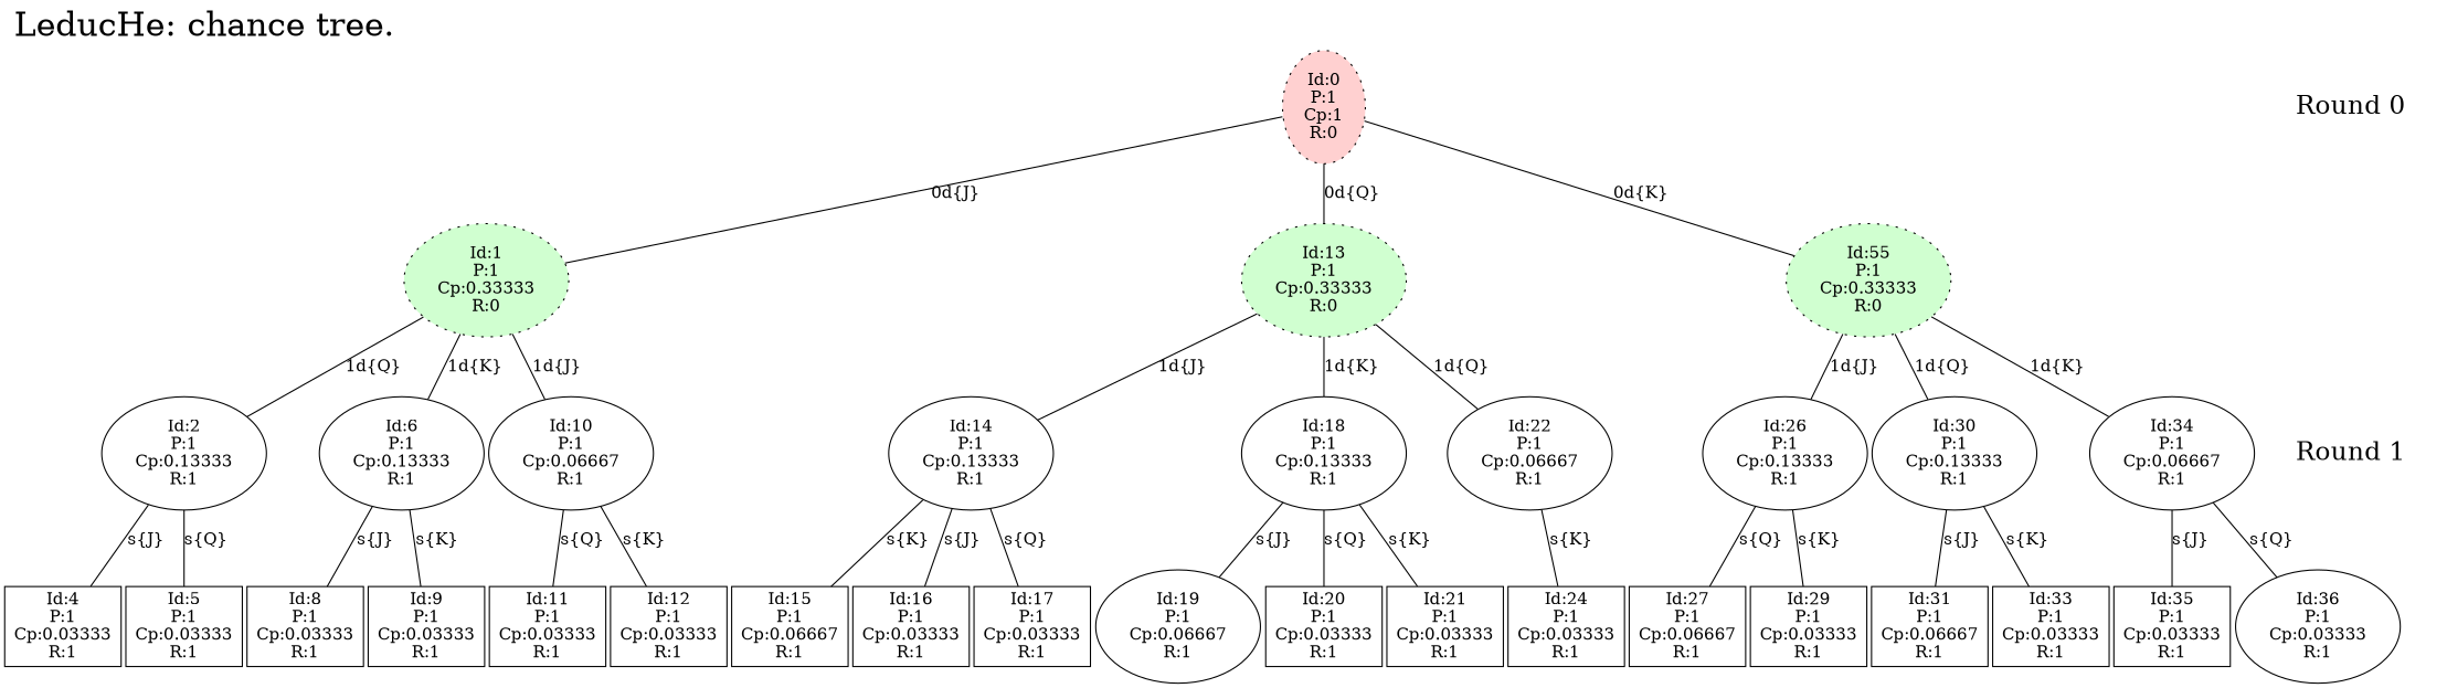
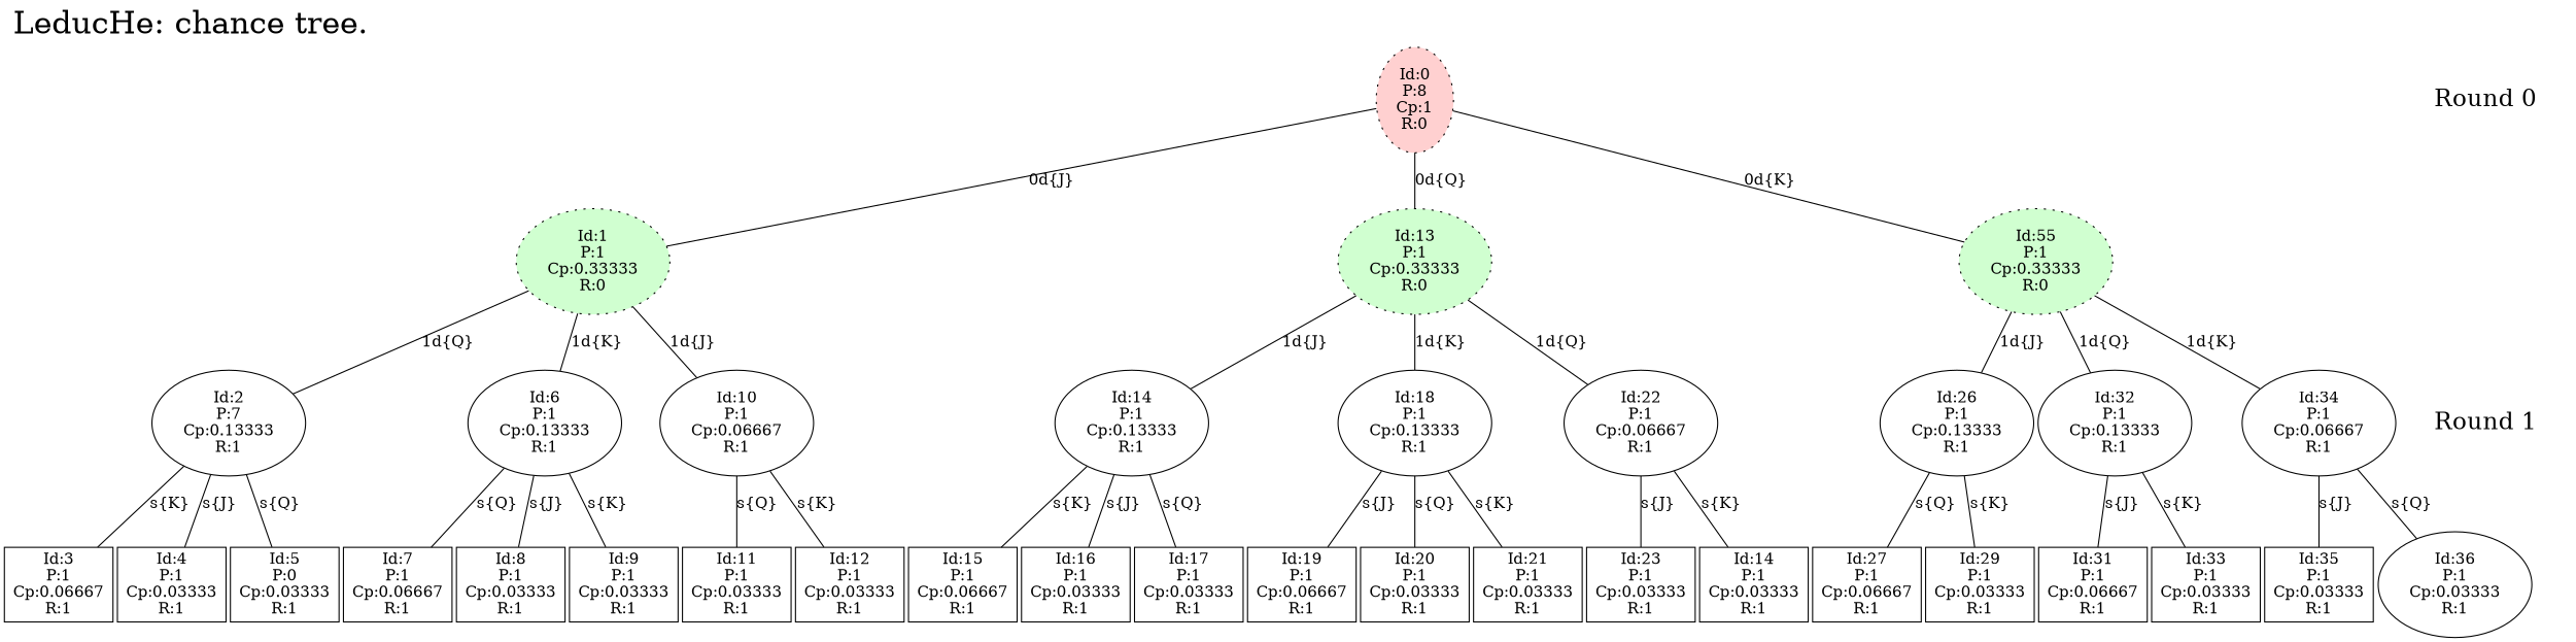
  digraph {
    fontsize=28
    label="LeducHe: chance tree."
    labeljust=l
    labelloc=t
    nodesep=0.05
    node [fillcolor="#FFFFFF" shape=box style=filled]
    edge [arrowhead=none]
-   n1 [label="Id:2\nP:1\nCp:0.13333\nR:1" shape=ellipse]
+   n1 [label="Id:2\nP:7\nCp:0.13333\nR:1" shape=ellipse]
    n2 [fontsize=22 label="Round 1" peripheries=0 style=bold fillcolor="" shape=""]
    n3 [label="Id:6\nP:1\nCp:0.13333\nR:1" shape=ellipse]
    n4 [label="Id:10\nP:1\nCp:0.06667\nR:1" shape=ellipse]
    n5 [label="Id:14\nP:1\nCp:0.13333\nR:1" shape=ellipse]
    n6 [label="Id:18\nP:1\nCp:0.13333\nR:1" shape=ellipse]
    n7 [label="Id:22\nP:1\nCp:0.06667\nR:1" shape=ellipse]
    n8 [label="Id:26\nP:1\nCp:0.13333\nR:1" shape=ellipse]
-   n9 [label="Id:30\nP:1\nCp:0.13333\nR:1" shape=ellipse]
+   n9 [label="Id:32\nP:1\nCp:0.13333\nR:1" shape=ellipse]
    n10 [label="Id:34\nP:1\nCp:0.06667\nR:1" shape=ellipse]
-   n11 [fillcolor="#FFD0D0" label="Id:0\nP:1\nCp:1\nR:0" shape=ellipse style="filled, dotted"]
+   n11 [fillcolor="#FFD0D0" label="Id:0\nP:8\nCp:1\nR:0" shape=ellipse style="filled, dotted"]
    n12 [fontsize=22 label="Round 0" peripheries=0 style=bold fillcolor="" shape=""]
+   n13 [label="Id:3\nP:1\nCp:0.06667\nR:1"]
    n14 [label="Id:4\nP:1\nCp:0.03333\nR:1"]
-   n15 [label="Id:5\nP:1\nCp:0.03333\nR:1"]
+   n15 [label="Id:5\nP:0\nCp:0.03333\nR:1"]
+   n16 [label="Id:7\nP:1\nCp:0.06667\nR:1"]
    n17 [label="Id:8\nP:1\nCp:0.03333\nR:1"]
    n18 [label="Id:9\nP:1\nCp:0.03333\nR:1"]
    n19 [label="Id:11\nP:1\nCp:0.03333\nR:1"]
    n20 [label="Id:12\nP:1\nCp:0.03333\nR:1"]
    n21 [label="Id:15\nP:1\nCp:0.06667\nR:1"]
    n22 [label="Id:16\nP:1\nCp:0.03333\nR:1"]
    n23 [label="Id:17\nP:1\nCp:0.03333\nR:1"]
-   n24 [label="Id:19\nP:1\nCp:0.06667\nR:1" shape=ellipse]
+   n24 [label="Id:19\nP:1\nCp:0.06667\nR:1"]
    n25 [label="Id:20\nP:1\nCp:0.03333\nR:1"]
    n26 [label="Id:21\nP:1\nCp:0.03333\nR:1"]
-   n28 [label="Id:24\nP:1\nCp:0.03333\nR:1"]
+   n27 [label="Id:23\nP:1\nCp:0.03333\nR:1"]
+   n28 [label="Id:14\nP:1\nCp:0.03333\nR:1"]
    n29 [label="Id:27\nP:1\nCp:0.06667\nR:1"]
    n30 [label="Id:29\nP:1\nCp:0.03333\nR:1"]
    n31 [label="Id:31\nP:1\nCp:0.06667\nR:1"]
    n32 [label="Id:33\nP:1\nCp:0.03333\nR:1"]
    n33 [label="Id:35\nP:1\nCp:0.03333\nR:1"]
    n34 [label="Id:36\nP:1\nCp:0.03333\nR:1" shape=ellipse]
    n35 [fillcolor="#D0FFD0" label="Id:1\nP:1\nCp:0.33333\nR:0" shape=ellipse style="filled, dotted"]
    n36 [fillcolor="#D0FFD0" label="Id:13\nP:1\nCp:0.33333\nR:0" shape=ellipse style="filled, dotted"]
    n37 [fillcolor="#D0FFD0" label="Id:55\nP:1\nCp:0.33333\nR:0" shape=ellipse style="filled, dotted"]
    subgraph sub_1 {
      rank=same
      n1
      n2
    }
    subgraph sub_2 {
      rank=same
      n2
      n3
    }
    subgraph sub_3 {
      rank=same
      n2
      n4
    }
    subgraph sub_4 {
      rank=same
      n2
      n5
    }
    subgraph sub_5 {
      rank=same
      n2
      n6
    }
    subgraph sub_6 {
      rank=same
      n2
      n7
    }
    subgraph sub_7 {
      rank=same
      n2
      n8
    }
    subgraph sub_8 {
      rank=same
      n2
      n9
    }
    subgraph sub_9 {
      rank=same
      n2
      n10
    }
    subgraph sub_10 {
      rank=same
      n11
      n12
    }
+   n1 -> n13 [label="s{K}"]
    n1 -> n14 [label="s{J}"]
    n1 -> n15 [label="s{Q}"]
+   n3 -> n16 [label="s{Q}"]
    n3 -> n17 [label="s{J}"]
    n3 -> n18 [label="s{K}"]
    n4 -> n19 [label="s{Q}"]
    n4 -> n20 [label="s{K}"]
    n5 -> n21 [label="s{K}"]
    n5 -> n22 [label="s{J}"]
    n5 -> n23 [label="s{Q}"]
    n6 -> n24 [label="s{J}"]
    n6 -> n25 [label="s{Q}"]
    n6 -> n26 [label="s{K}"]
+   n7 -> n27 [label="s{J}"]
    n7 -> n28 [label="s{K}"]
    n8 -> n29 [label="s{Q}"]
    n8 -> n30 [label="s{K}"]
    n9 -> n31 [label="s{J}"]
    n9 -> n32 [label="s{K}"]
    n10 -> n33 [label="s{J}"]
    n10 -> n34 [label="s{Q}"]
    n11 -> n35 [label="0d{J}"]
    n11 -> n36 [label="0d{Q}"]
    n11 -> n37 [label="0d{K}"]
    n12 -> n2 [style=invis]
    n35 -> n1 [label="1d{Q}"]
    n35 -> n3 [label="1d{K}"]
    n35 -> n4 [label="1d{J}"]
    n36 -> n5 [label="1d{J}"]
    n36 -> n6 [label="1d{K}"]
    n36 -> n7 [label="1d{Q}"]
    n37 -> n8 [label="1d{J}"]
    n37 -> n9 [label="1d{Q}"]
    n37 -> n10 [label="1d{K}"]
  }
